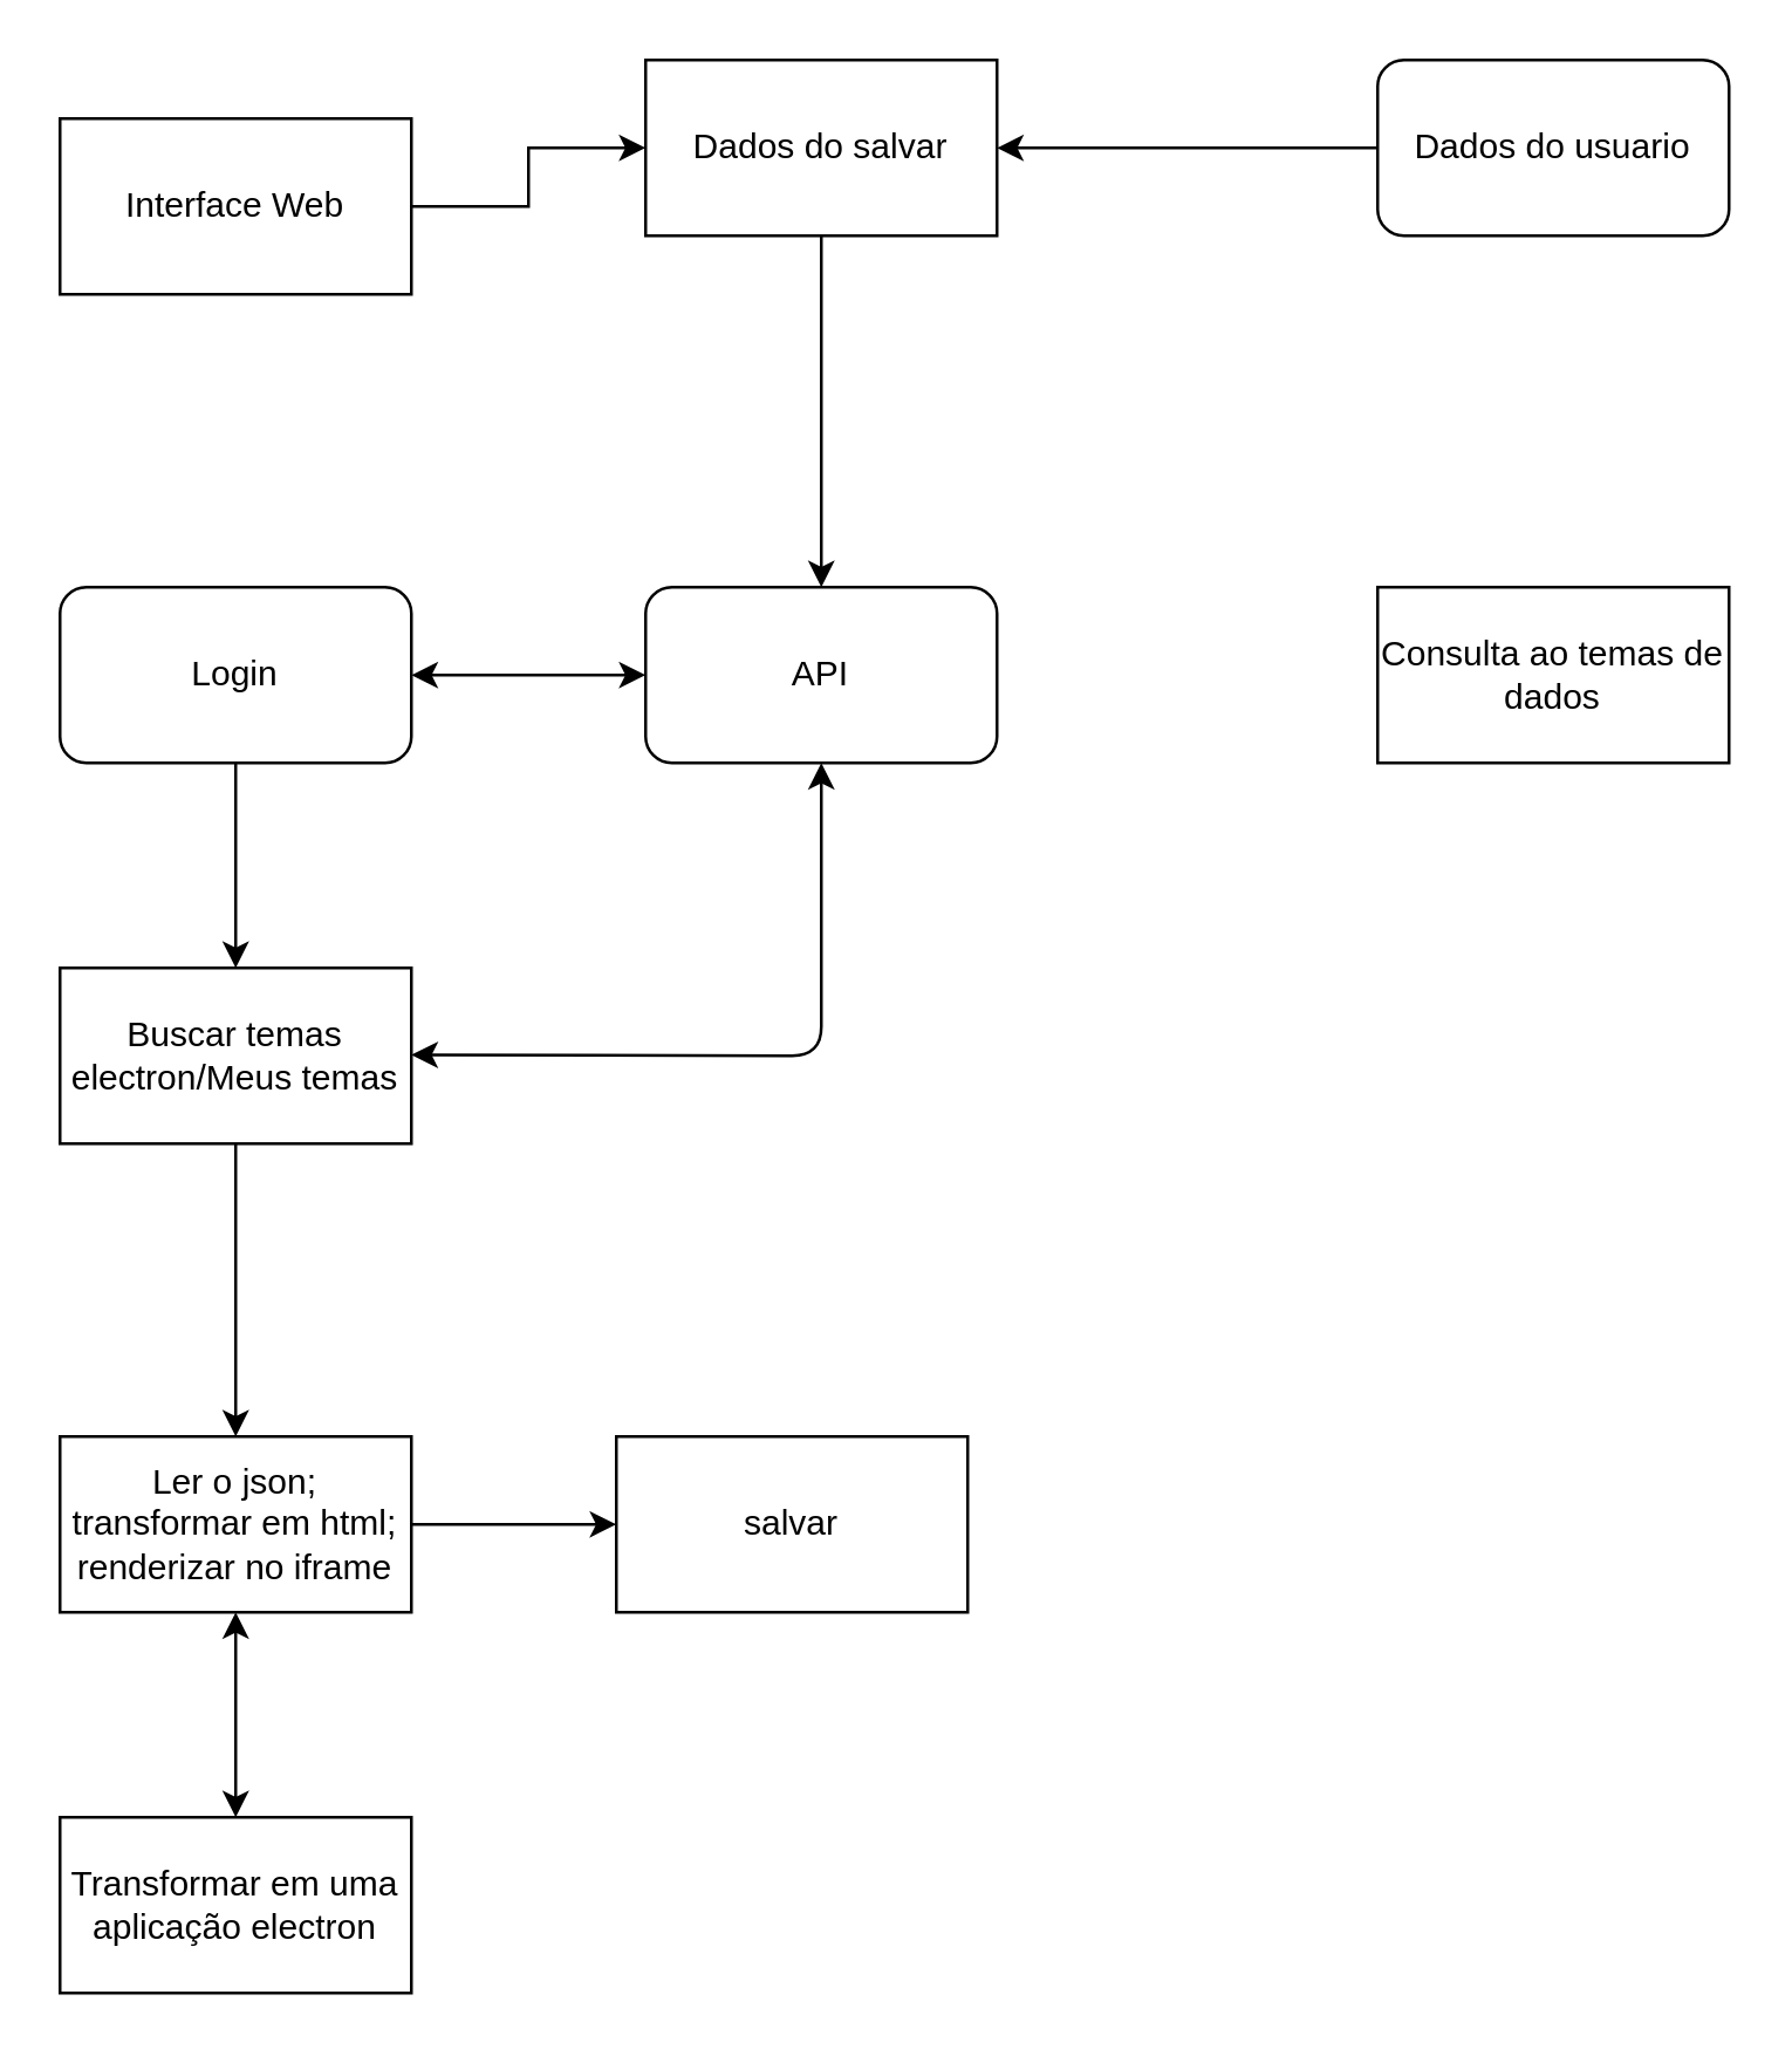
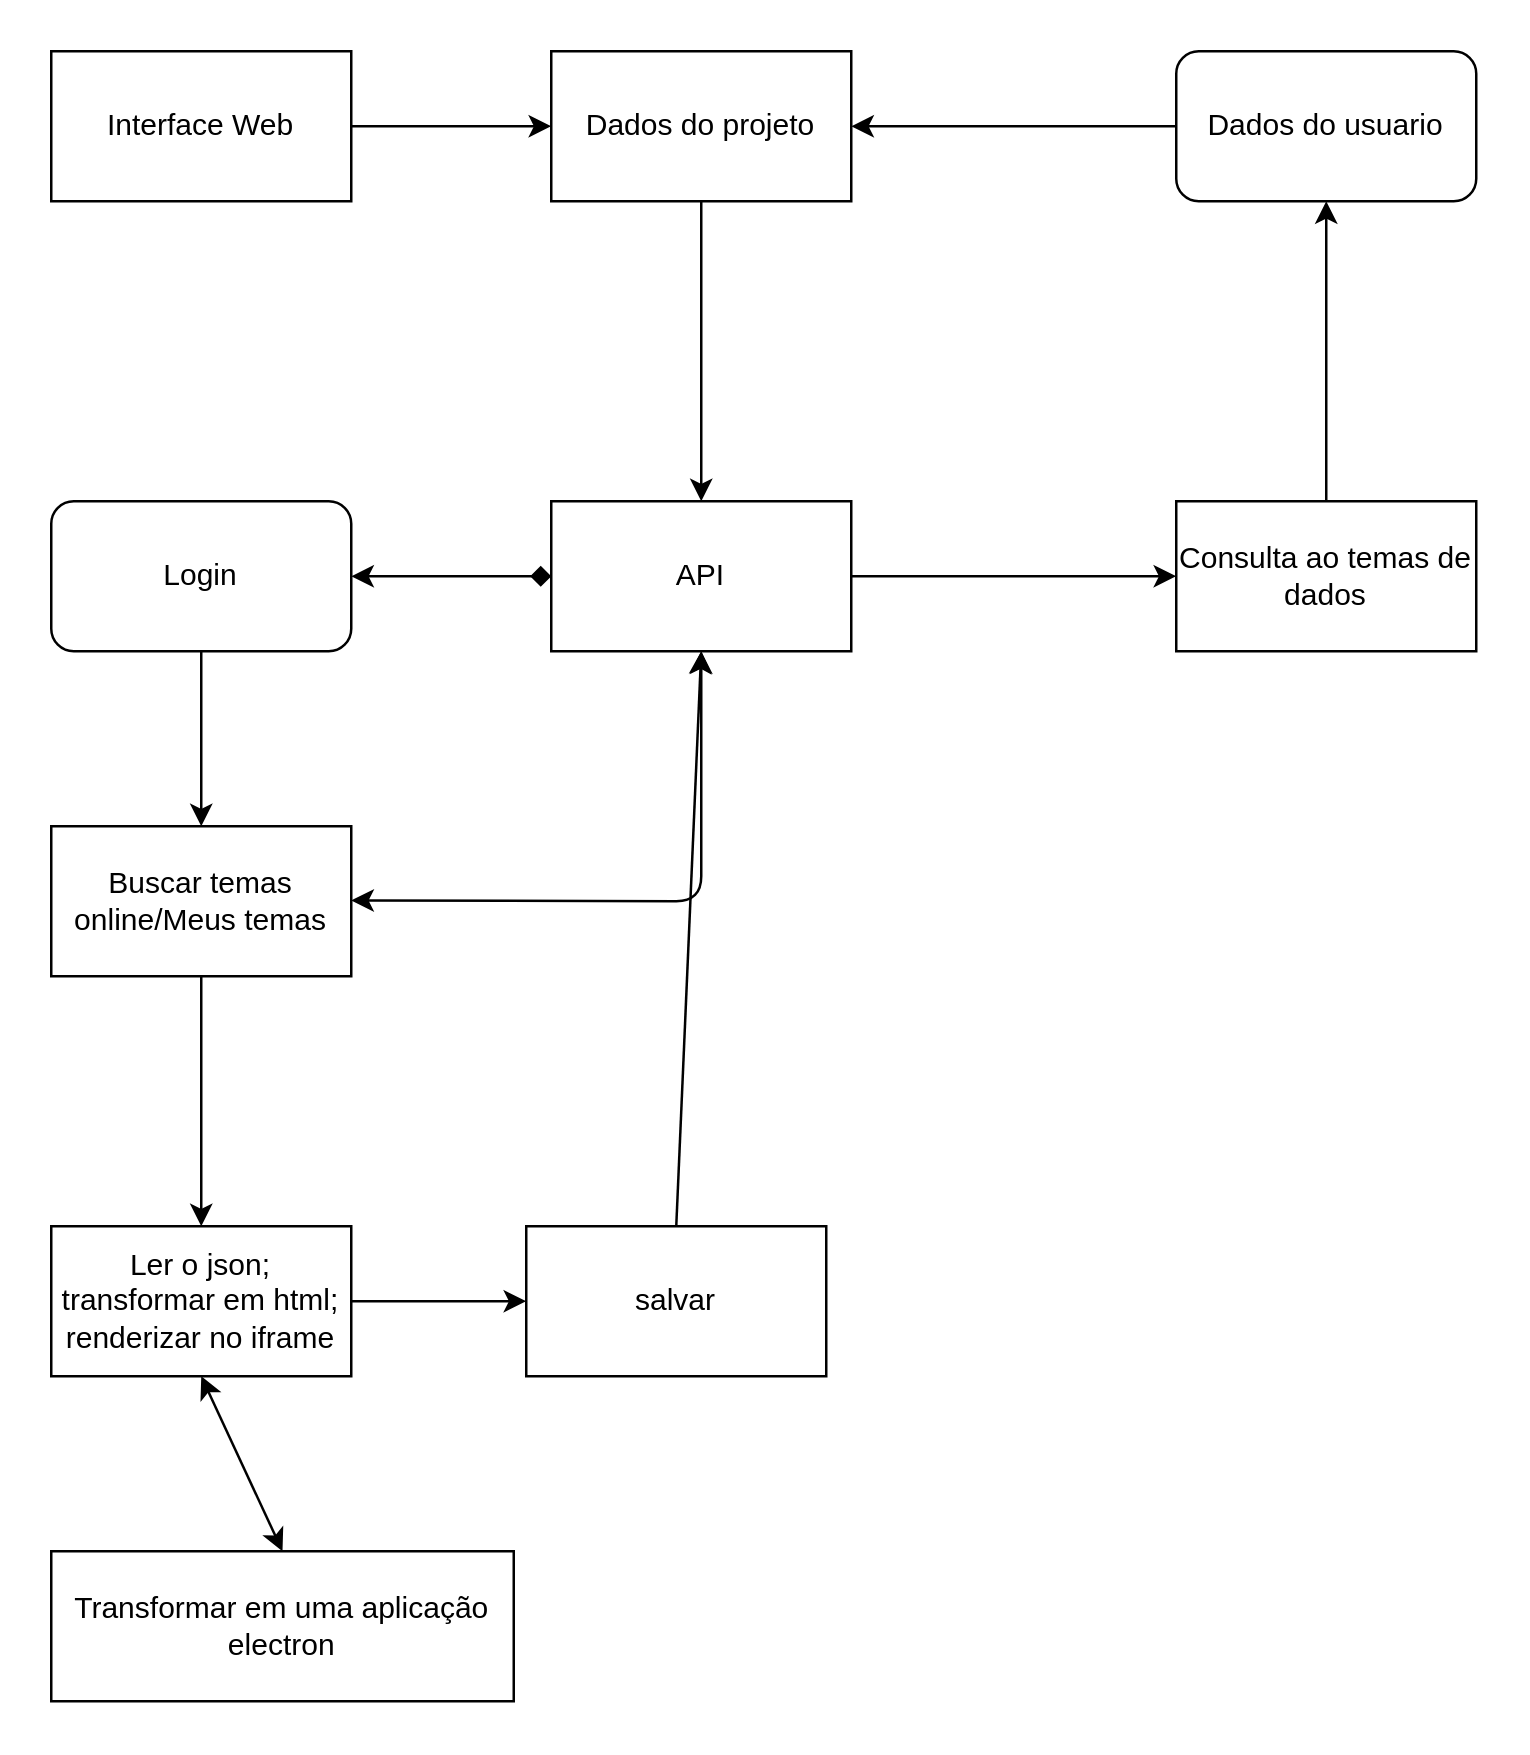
  <mxCell id="0" />
  <mxCell id="1" parent="0" />
  <mxCell id="2" style="edgeStyle=orthogonalEdgeStyle;rounded=0;orthogonalLoop=1;jettySize=auto;html=1;" parent="1" source="3" target="15" edge="1"><mxGeometry relative="1" as="geometry" /></mxCell>
- <mxCell id="3" value="Interface Web" style="rounded=0;whiteSpace=wrap;html=1;" parent="1" vertex="1"><mxGeometry x="20" y="40" width="120" height="60" as="geometry" /></mxCell>
+ <mxCell id="3" value="Interface Web" style="rounded=0;whiteSpace=wrap;html=1;" parent="1" vertex="1"><mxGeometry x="20" y="20" width="120" height="60" as="geometry" /></mxCell>
+ <mxCell id="4" style="edgeStyle=orthogonalEdgeStyle;rounded=0;orthogonalLoop=1;jettySize=auto;html=1;entryX=0.5;entryY=1;entryDx=0;entryDy=0;" parent="1" source="5" target="9" edge="1"><mxGeometry relative="1" as="geometry" /></mxCell>
  <mxCell id="5" value="Consulta ao temas de dados" style="rounded=0;whiteSpace=wrap;html=1;" parent="1" vertex="1"><mxGeometry x="470" y="200" width="120" height="60" as="geometry" /></mxCell>
+ <mxCell id="6" style="edgeStyle=orthogonalEdgeStyle;rounded=0;orthogonalLoop=1;jettySize=auto;html=1;entryX=0;entryY=0.5;entryDx=0;entryDy=0;startArrow=none;" parent="1" source="12" target="5" edge="1"><mxGeometry relative="1" as="geometry"><mxPoint x="300" y="240" as="sourcePoint" /></mxGeometry></mxCell>
  <mxCell id="7" style="edgeStyle=orthogonalEdgeStyle;rounded=0;orthogonalLoop=1;jettySize=auto;html=1;entryX=0.5;entryY=0;entryDx=0;entryDy=0;" parent="1" source="8" target="11" edge="1"><mxGeometry relative="1" as="geometry" /></mxCell>
  <mxCell id="8" value="Login" style="whiteSpace=wrap;html=1;rounded=1;" parent="1" vertex="1"><mxGeometry x="20" y="200" width="120" height="60" as="geometry" /></mxCell>
  <mxCell id="9" value="Dados do usuario" style="whiteSpace=wrap;html=1;rounded=1;" parent="1" vertex="1"><mxGeometry x="470" y="20" width="120" height="60" as="geometry" /></mxCell>
  <mxCell id="10" style="edgeStyle=orthogonalEdgeStyle;rounded=0;orthogonalLoop=1;jettySize=auto;html=1;" parent="1" source="11" edge="1"><mxGeometry relative="1" as="geometry"><mxPoint x="80" y="490" as="targetPoint" /></mxGeometry></mxCell>
- <mxCell id="11" value="Buscar temas electron/Meus temas" style="rounded=0;whiteSpace=wrap;html=1;" parent="1" vertex="1"><mxGeometry x="20" y="330" width="120" height="60" as="geometry" /></mxCell>
- <mxCell id="12" value="API" style="whiteSpace=wrap;html=1;rounded=1;" vertex="1" parent="1"><mxGeometry x="220" y="200" width="120" height="60" as="geometry" /></mxCell>
- <mxCell id="13" value="" style="endArrow=classic;startArrow=classic;html=1;exitX=1;exitY=0.5;exitDx=0;exitDy=0;entryX=0;entryY=0.5;entryDx=0;entryDy=0;" edge="1" parent="1" source="8" target="12"><mxGeometry width="50" height="50" relative="1" as="geometry"><mxPoint x="150" y="270" as="sourcePoint" /><mxPoint x="210" y="227" as="targetPoint" /></mxGeometry></mxCell>
+ <mxCell id="11" value="Buscar temas online/Meus temas" style="rounded=0;whiteSpace=wrap;html=1;" parent="1" vertex="1"><mxGeometry x="20" y="330" width="120" height="60" as="geometry" /></mxCell>
+ <mxCell id="12" value="API" style="rounded=0;whiteSpace=wrap;html=1;" vertex="1" parent="1"><mxGeometry x="220" y="200" width="120" height="60" as="geometry" /></mxCell>
+ <mxCell id="13" value="" style="endArrow=diamond;startArrow=classic;html=1;exitX=1;exitY=0.5;exitDx=0;exitDy=0;entryX=0;entryY=0.5;entryDx=0;entryDy=0;" edge="1" parent="1" source="8" target="12"><mxGeometry width="50" height="50" relative="1" as="geometry"><mxPoint x="150" y="270" as="sourcePoint" /><mxPoint x="210" y="227" as="targetPoint" /></mxGeometry></mxCell>
  <mxCell id="14" value="" style="endArrow=classic;startArrow=classic;html=1;entryX=0.5;entryY=1;entryDx=0;entryDy=0;" edge="1" parent="1" target="12"><mxGeometry width="50" height="50" relative="1" as="geometry"><mxPoint x="140" y="359.66" as="sourcePoint" /><mxPoint x="290" y="359.66" as="targetPoint" /><Array as="points"><mxPoint x="280" y="360" /></Array></mxGeometry></mxCell>
- <mxCell id="15" value="Dados do salvar" style="rounded=0;whiteSpace=wrap;html=1;" vertex="1" parent="1"><mxGeometry x="220" y="20" width="120" height="60" as="geometry" /></mxCell>
+ <mxCell id="15" value="Dados do projeto" style="rounded=0;whiteSpace=wrap;html=1;" vertex="1" parent="1"><mxGeometry x="220" y="20" width="120" height="60" as="geometry" /></mxCell>
  <mxCell id="16" value="" style="endArrow=classic;html=1;exitX=0;exitY=0.5;exitDx=0;exitDy=0;entryX=1;entryY=0.5;entryDx=0;entryDy=0;" edge="1" parent="1" source="9" target="15"><mxGeometry width="50" height="50" relative="1" as="geometry"><mxPoint x="300" y="280" as="sourcePoint" /><mxPoint x="350" y="230" as="targetPoint" /></mxGeometry></mxCell>
  <mxCell id="17" value="" style="endArrow=classic;html=1;exitX=0.5;exitY=1;exitDx=0;exitDy=0;entryX=0.5;entryY=0;entryDx=0;entryDy=0;" edge="1" parent="1" source="15" target="12"><mxGeometry width="50" height="50" relative="1" as="geometry"><mxPoint x="300" y="280" as="sourcePoint" /><mxPoint x="350" y="230" as="targetPoint" /></mxGeometry></mxCell>
  <mxCell id="18" value="Ler o json; transformar em html; renderizar no iframe" style="rounded=0;whiteSpace=wrap;html=1;" vertex="1" parent="1"><mxGeometry x="20" y="490" width="120" height="60" as="geometry" /></mxCell>
  <mxCell id="19" value="salvar" style="rounded=0;whiteSpace=wrap;html=1;" vertex="1" parent="1"><mxGeometry x="210" y="490" width="120" height="60" as="geometry" /></mxCell>
  <mxCell id="20" value="" style="endArrow=classic;html=1;exitX=1;exitY=0.5;exitDx=0;exitDy=0;entryX=0;entryY=0.5;entryDx=0;entryDy=0;" edge="1" parent="1" source="18" target="19"><mxGeometry width="50" height="50" relative="1" as="geometry"><mxPoint x="300" y="470" as="sourcePoint" /><mxPoint x="350" y="420" as="targetPoint" /></mxGeometry></mxCell>
- <mxCell id="22" value="Transformar em uma aplicação electron" style="rounded=0;whiteSpace=wrap;html=1;" vertex="1" parent="1"><mxGeometry x="20" y="620" width="120" height="60" as="geometry" /></mxCell>
+ <mxCell id="21" value="" style="endArrow=classic;html=1;exitX=0.5;exitY=0;exitDx=0;exitDy=0;entryX=0.5;entryY=1;entryDx=0;entryDy=0;" edge="1" parent="1" source="19" target="12"><mxGeometry width="50" height="50" relative="1" as="geometry"><mxPoint x="300" y="470" as="sourcePoint" /><mxPoint x="350" y="420" as="targetPoint" /></mxGeometry></mxCell>
+ <mxCell id="22" value="Transformar em uma aplicação electron" style="rounded=0;whiteSpace=wrap;html=1;" vertex="1" parent="1"><mxGeometry x="20" y="620" width="185" height="60" as="geometry" /></mxCell>
  <mxCell id="23" value="" style="endArrow=classic;startArrow=classic;html=1;exitX=0.5;exitY=0;exitDx=0;exitDy=0;entryX=0.5;entryY=1;entryDx=0;entryDy=0;" edge="1" parent="1" source="22" target="18"><mxGeometry width="50" height="50" relative="1" as="geometry"><mxPoint x="300" y="470" as="sourcePoint" /><mxPoint x="350" y="420" as="targetPoint" /></mxGeometry></mxCell>
